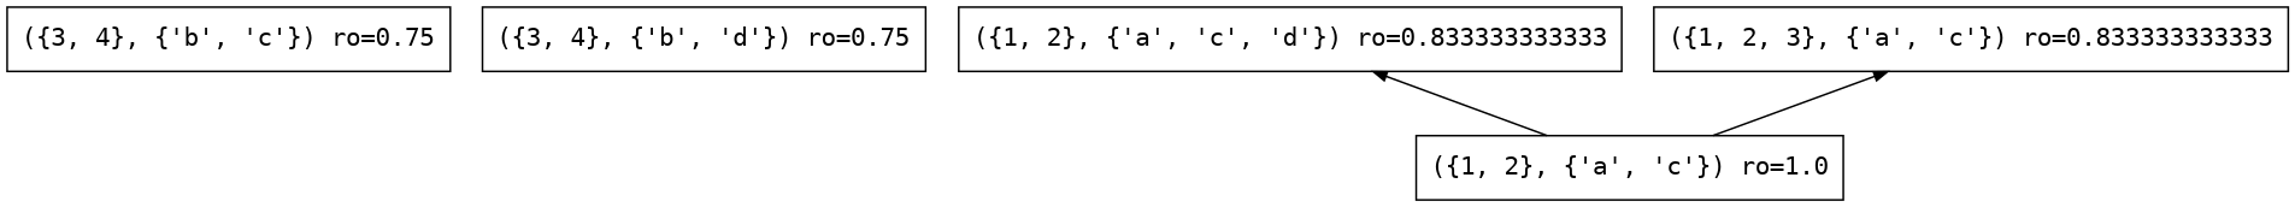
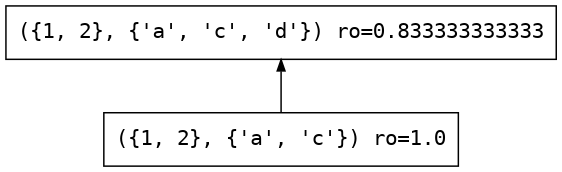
  digraph {
    concentrate=true
    rankdir=TB
    fontname="DejaVu Sans Mono"
    node [color=black peripheries=1 shape=box style=solid fontname="DejaVu Sans Mono"]
    edge [arrowsize=0.75 color=black dir=back fontname="DejaVu Sans Mono"]
-   n1 [label="({3, 4}, {'b', 'c'}) ro=0.75"]
-   n2 [label="({3, 4}, {'b', 'd'}) ro=0.75"]
    n3 [label="({1, 2}, {'a', 'c', 'd'}) ro=0.833333333333"]
    n4 [label="({1, 2}, {'a', 'c'}) ro=1.0"]
-   n5 [label="({1, 2, 3}, {'a', 'c'}) ro=0.833333333333"]
    n3 -> n4
-   n5 -> n4
  }
